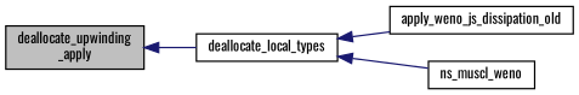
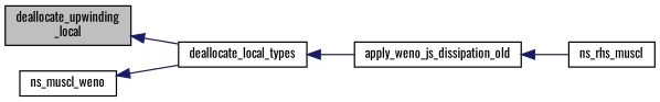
  digraph {
    fontname=Oswald
    rankdir=LR
    node [color=black fontname=Oswald fontsize=10 shape=record]
    edge [color=midnightblue dir=back fontname=Oswald fontsize=10 labelfontname=Helvetica labelfontsize=10 style=solid]
-   n1 [fillcolor=grey75 fontcolor=black height=0.2 label="deallocate_upwinding\l_apply" style=filled width=0.4]
+   n1 [fillcolor=grey75 fontcolor=black height=0.2 label="deallocate_upwinding\l_local" style=filled width=0.4]
    n2 [height=0.2 label=deallocate_local_types width=0.4]
    n3 [height=0.2 label=apply_weno_js_dissipation_old width=0.4]
+   n4 [height=0.2 label=ns_rhs_muscl width=0.4]
    n5 [height=0.2 label=ns_muscl_weno width=0.4]
    n1 -> n2
    n2 -> n3
-   n2 -> n5
+   n5 -> n2
+   n3 -> n4
  }
